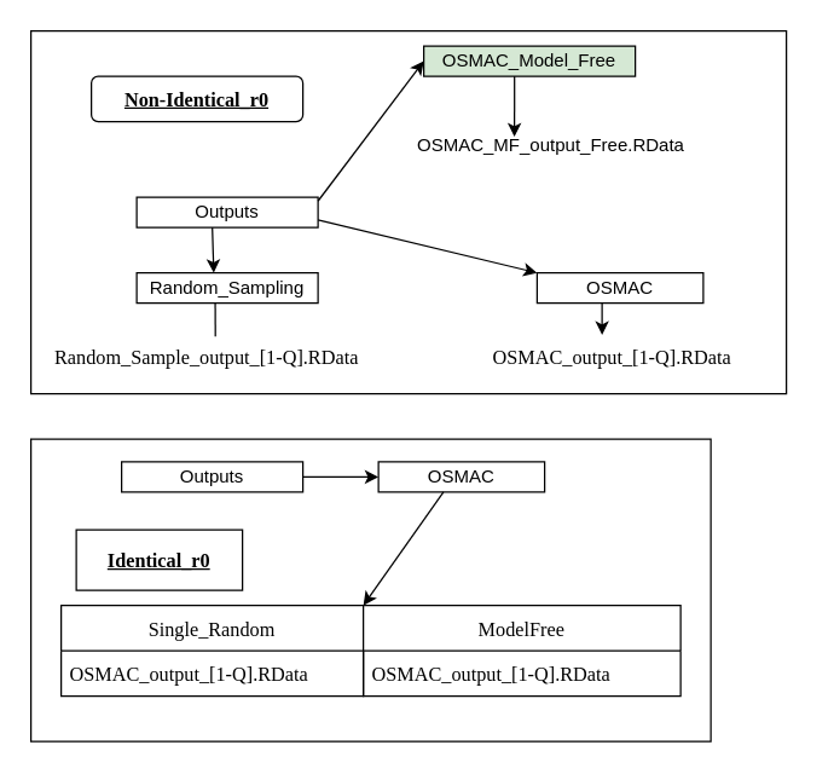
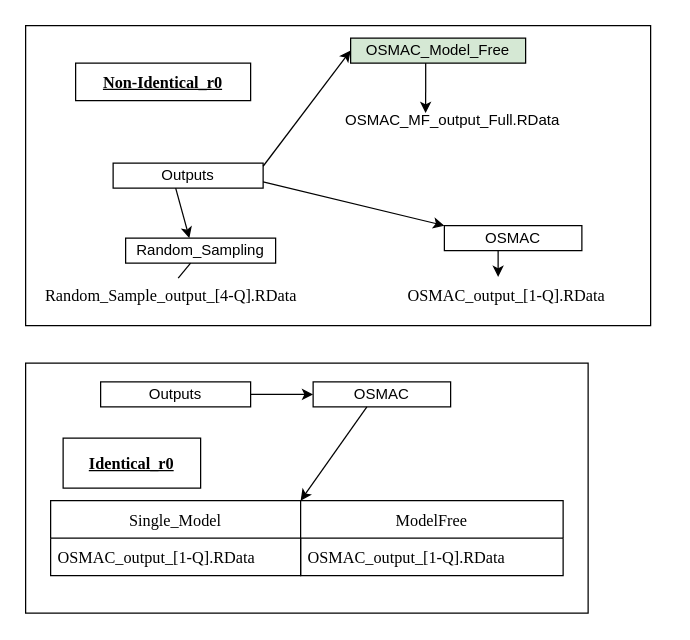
  <mxCell id="0" />
  <mxCell id="1" parent="0" />
  <mxCell id="2" value="" style="rounded=0;whiteSpace=wrap;html=1;fontFamily=Verdana;fontSize=13;fontColor=#000000;" parent="1" vertex="1"><mxGeometry x="20" y="20" width="500" height="240" as="geometry" /></mxCell>
  <mxCell id="3" value="Outputs" style="rounded=0;whiteSpace=wrap;html=1;" parent="1" vertex="1"><mxGeometry x="90" y="130" width="120" height="20" as="geometry" /></mxCell>
- <mxCell id="4" value="Random_Sampling" style="rounded=0;whiteSpace=wrap;html=1;" parent="1" vertex="1"><mxGeometry x="90" y="180" width="120" height="20" as="geometry" /></mxCell>
+ <mxCell id="4" value="Random_Sampling" style="rounded=0;whiteSpace=wrap;html=1;" parent="1" vertex="1"><mxGeometry x="100" y="190" width="120" height="20" as="geometry" /></mxCell>
  <mxCell id="5" value="OSMAC" style="rounded=0;whiteSpace=wrap;html=1;" parent="1" vertex="1"><mxGeometry x="355" y="180" width="110" height="20" as="geometry" /></mxCell>
  <mxCell id="6" value="" style="endArrow=classic;html=1;exitX=1;exitY=0.25;exitDx=0;exitDy=0;entryX=0;entryY=0.5;entryDx=0;entryDy=0;" parent="1" target="10" edge="1"><mxGeometry width="50" height="50" relative="1" as="geometry"><mxPoint x="210" y="132.5" as="sourcePoint" /><mxPoint x="259" y="130" as="targetPoint" /></mxGeometry></mxCell>
  <mxCell id="7" value="" style="endArrow=classic;html=1;exitX=0.417;exitY=1;exitDx=0;exitDy=0;entryX=0.425;entryY=0;entryDx=0;entryDy=0;entryPerimeter=0;exitPerimeter=0;" parent="1" target="4" edge="1" source="3"><mxGeometry width="50" height="50" relative="1" as="geometry"><mxPoint x="90" y="145" as="sourcePoint" /><mxPoint x="-25" y="250" as="targetPoint" /></mxGeometry></mxCell>
  <mxCell id="8" value="" style="endArrow=classic;html=1;exitX=1;exitY=1;exitDx=0;exitDy=0;entryX=0;entryY=0;entryDx=0;entryDy=0;" parent="1" target="5" edge="1"><mxGeometry width="50" height="50" relative="1" as="geometry"><mxPoint x="210" y="145" as="sourcePoint" /><mxPoint x="401" y="180" as="targetPoint" /></mxGeometry></mxCell>
- <mxCell id="9" value="&lt;b&gt;&lt;u&gt;Non-Identical_r0&lt;/u&gt;&lt;/b&gt;" style="whiteSpace=wrap;html=1;fontFamily=Verdana;fontSize=13;fontColor=#000000;rounded=1;" parent="1" vertex="1"><mxGeometry x="60" y="50" width="140" height="30" as="geometry" /></mxCell>
+ <mxCell id="9" value="&lt;b&gt;&lt;u&gt;Non-Identical_r0&lt;/u&gt;&lt;/b&gt;" style="rounded=0;whiteSpace=wrap;html=1;fontFamily=Verdana;fontSize=13;fontColor=#000000;" parent="1" vertex="1"><mxGeometry x="60" y="50" width="140" height="30" as="geometry" /></mxCell>
  <mxCell id="10" value="OSMAC_Model_Free" style="rounded=0;whiteSpace=wrap;html=1;fillColor=#d5e8d4;" parent="1" vertex="1"><mxGeometry x="280" y="30" width="140" height="20" as="geometry" /></mxCell>
  <mxCell id="11" value="" style="endArrow=classic;html=1;rounded=0;fontFamily=Verdana;fontSize=13;fontColor=#000000;exitX=0.391;exitY=1;exitDx=0;exitDy=0;exitPerimeter=0;entryX=0.425;entryY=0.017;entryDx=0;entryDy=0;entryPerimeter=0;" parent="1" source="5" edge="1"><mxGeometry width="50" height="50" relative="1" as="geometry"><mxPoint x="270" y="370" as="sourcePoint" /><mxPoint x="398" y="221.02" as="targetPoint" /></mxGeometry></mxCell>
  <mxCell id="12" value="" style="rounded=0;whiteSpace=wrap;html=1;fontFamily=Verdana;fontSize=13;fontColor=#000000;" parent="1" vertex="1"><mxGeometry x="20" y="290" width="450" height="200" as="geometry" /></mxCell>
  <mxCell id="13" value="" style="edgeStyle=orthogonalEdgeStyle;rounded=0;orthogonalLoop=1;jettySize=auto;html=1;" parent="1" source="14" target="15" edge="1"><mxGeometry relative="1" as="geometry" /></mxCell>
  <mxCell id="14" value="Outputs" style="rounded=0;whiteSpace=wrap;html=1;" parent="1" vertex="1"><mxGeometry x="80" y="305" width="120" height="20" as="geometry" /></mxCell>
  <mxCell id="15" value="OSMAC" style="rounded=0;whiteSpace=wrap;html=1;" parent="1" vertex="1"><mxGeometry x="250" y="305" width="110" height="20" as="geometry" /></mxCell>
  <mxCell id="16" value="&lt;b&gt;&lt;u&gt;Identical_r0&lt;/u&gt;&lt;/b&gt;" style="rounded=0;whiteSpace=wrap;html=1;fontFamily=Verdana;fontSize=13;fontColor=#000000;" parent="1" vertex="1"><mxGeometry x="50" y="350" width="110" height="40" as="geometry" /></mxCell>
- <mxCell id="17" value="Single_Random" style="swimlane;fontStyle=0;childLayout=stackLayout;horizontal=1;startSize=30;horizontalStack=0;resizeParent=1;resizeParentMax=0;resizeLast=0;collapsible=1;marginBottom=0;fontFamily=Verdana;fontSize=13;fontColor=#000000;" parent="1" vertex="1"><mxGeometry x="40" y="400" width="200" height="60" as="geometry" /></mxCell>
+ <mxCell id="17" value="Single_Model" style="swimlane;fontStyle=0;childLayout=stackLayout;horizontal=1;startSize=30;horizontalStack=0;resizeParent=1;resizeParentMax=0;resizeLast=0;collapsible=1;marginBottom=0;fontFamily=Verdana;fontSize=13;fontColor=#000000;" parent="1" vertex="1"><mxGeometry x="40" y="400" width="200" height="60" as="geometry" /></mxCell>
  <mxCell id="18" value="OSMAC_output_[1-Q].RData" style="text;strokeColor=none;fillColor=none;align=left;verticalAlign=middle;spacingLeft=4;spacingRight=4;overflow=hidden;points=[[0,0.5],[1,0.5]];portConstraint=eastwest;rotatable=0;fontFamily=Verdana;fontSize=13;fontColor=#000000;" parent="17" vertex="1"><mxGeometry y="30" width="200" height="30" as="geometry" /></mxCell>
  <mxCell id="19" value="ModelFree" style="swimlane;fontStyle=0;childLayout=stackLayout;horizontal=1;startSize=30;horizontalStack=0;resizeParent=1;resizeParentMax=0;resizeLast=0;collapsible=1;marginBottom=0;fontFamily=Verdana;fontSize=13;fontColor=#000000;" parent="1" vertex="1"><mxGeometry x="240" y="400" width="210" height="60" as="geometry" /></mxCell>
  <mxCell id="20" value="OSMAC_output_[1-Q].RData" style="text;strokeColor=none;fillColor=none;align=left;verticalAlign=middle;spacingLeft=4;spacingRight=4;overflow=hidden;points=[[0,0.5],[1,0.5]];portConstraint=eastwest;rotatable=0;fontFamily=Verdana;fontSize=13;fontColor=#000000;" parent="19" vertex="1"><mxGeometry y="30" width="210" height="30" as="geometry" /></mxCell>
  <mxCell id="21" value="" style="endArrow=classic;html=1;rounded=0;fontFamily=Verdana;fontSize=13;fontColor=#000000;exitX=0.391;exitY=1;exitDx=0;exitDy=0;exitPerimeter=0;entryX=0;entryY=0;entryDx=0;entryDy=0;" parent="1" source="15" target="19" edge="1"><mxGeometry width="50" height="50" relative="1" as="geometry"><mxPoint x="260" y="550" as="sourcePoint" /><mxPoint x="310" y="500" as="targetPoint" /></mxGeometry></mxCell>
- <mxCell id="22" value="Random_Sample_output_[1-Q].RData" style="text;strokeColor=none;fillColor=none;align=left;verticalAlign=middle;spacingLeft=4;spacingRight=4;overflow=hidden;points=[[0,0.5],[1,0.5]];portConstraint=eastwest;rotatable=0;fontFamily=Verdana;fontSize=13;fontColor=#000000;" parent="1" vertex="1"><mxGeometry x="30" y="220" width="260" height="30" as="geometry" /></mxCell>
+ <mxCell id="22" value="Random_Sample_output_[4-Q].RData" style="text;strokeColor=none;fillColor=none;align=left;verticalAlign=middle;spacingLeft=4;spacingRight=4;overflow=hidden;points=[[0,0.5],[1,0.5]];portConstraint=eastwest;rotatable=0;fontFamily=Verdana;fontSize=13;fontColor=#000000;" parent="1" vertex="1"><mxGeometry x="30" y="220" width="260" height="30" as="geometry" /></mxCell>
  <mxCell id="23" value="OSMAC_output_[1-Q].RData" style="text;strokeColor=none;fillColor=none;align=left;verticalAlign=middle;spacingLeft=4;spacingRight=4;overflow=hidden;points=[[0,0.5],[1,0.5]];portConstraint=eastwest;rotatable=0;fontFamily=Verdana;fontSize=13;fontColor=#000000;" parent="1" vertex="1"><mxGeometry x="320" y="220" width="210" height="30" as="geometry" /></mxCell>
  <mxCell id="24" value="" style="endArrow=none;html=1;rounded=0;exitX=0.433;exitY=1;exitDx=0;exitDy=0;exitPerimeter=0;entryX=0.431;entryY=0.067;entryDx=0;entryDy=0;entryPerimeter=0;" parent="1" source="4" target="22" edge="1"><mxGeometry width="50" height="50" relative="1" as="geometry"><mxPoint x="280" y="460" as="sourcePoint" /><mxPoint x="330" y="410" as="targetPoint" /></mxGeometry></mxCell>
- <mxCell id="25" value="OSMAC_MF_output_Free.RData" style="text;strokeColor=none;fillColor=none;align=left;verticalAlign=middle;spacingLeft=4;spacingRight=4;overflow=hidden;points=[[0,0.5],[1,0.5]];portConstraint=eastwest;rotatable=0;" parent="1" vertex="1"><mxGeometry x="270" y="80" width="200" height="30" as="geometry" /></mxCell>
+ <mxCell id="25" value="OSMAC_MF_output_Full.RData" style="text;strokeColor=none;fillColor=none;align=left;verticalAlign=middle;spacingLeft=4;spacingRight=4;overflow=hidden;points=[[0,0.5],[1,0.5]];portConstraint=eastwest;rotatable=0;" parent="1" vertex="1"><mxGeometry x="270" y="80" width="200" height="30" as="geometry" /></mxCell>
  <mxCell id="26" value="" style="endArrow=classic;html=1;rounded=0;exitX=0.429;exitY=1;exitDx=0;exitDy=0;exitPerimeter=0;" parent="1" source="10" edge="1"><mxGeometry width="50" height="50" relative="1" as="geometry"><mxPoint x="280" y="190" as="sourcePoint" /><mxPoint x="340" y="90" as="targetPoint" /></mxGeometry></mxCell>
